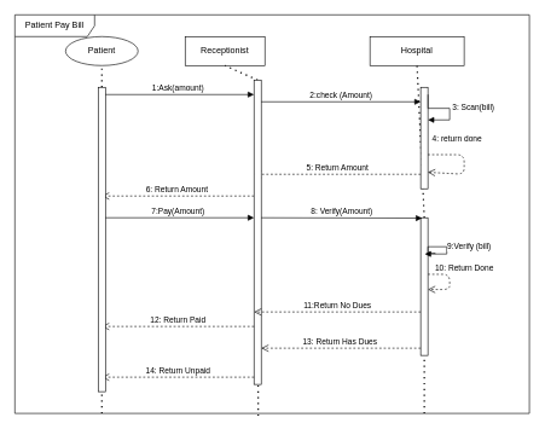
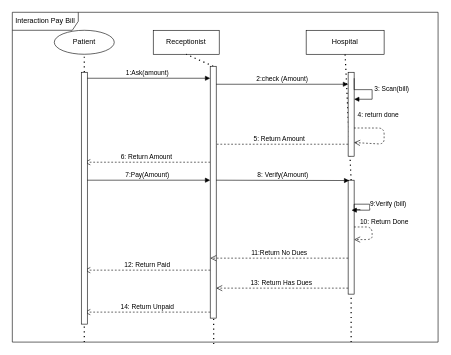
  <mxCell id="0" />
  <mxCell id="1" parent="0" />
- <mxCell id="2" value="Patient Pay Bill" style="shape=umlFrame;whiteSpace=wrap;html=1;width=110;height=30;" parent="1" vertex="1"><mxGeometry x="20" y="20" width="710" height="550" as="geometry" /></mxCell>
+ <mxCell id="2" value="Interaction Pay Bill" style="shape=umlFrame;whiteSpace=wrap;html=1;width=110;height=30;" parent="1" vertex="1"><mxGeometry x="20" y="20" width="710" height="550" as="geometry" /></mxCell>
  <mxCell id="3" value="Patient" style="ellipse;whiteSpace=wrap;html=1;" parent="1" vertex="1"><mxGeometry x="90" y="50" width="100" height="40" as="geometry" /></mxCell>
  <mxCell id="4" value="Receptionist" style="rounded=0;whiteSpace=wrap;html=1;" parent="1" vertex="1"><mxGeometry x="255" y="50" width="110" height="40" as="geometry" /></mxCell>
  <mxCell id="5" value="Hospital" style="rounded=0;whiteSpace=wrap;html=1;" parent="1" vertex="1"><mxGeometry x="510" y="50" width="130" height="40" as="geometry" /></mxCell>
  <mxCell id="6" value="" style="endArrow=none;dashed=1;html=1;dashPattern=1 3;strokeWidth=2;entryX=0.5;entryY=1;entryDx=0;entryDy=0;" parent="1" target="3" edge="1" source="29"><mxGeometry width="50" height="50" relative="1" as="geometry"><mxPoint x="140" y="570" as="sourcePoint" /><mxPoint x="440" y="370" as="targetPoint" /></mxGeometry></mxCell>
  <mxCell id="7" value="" style="endArrow=none;dashed=1;html=1;dashPattern=1 3;strokeWidth=2;entryX=0.5;entryY=1;entryDx=0;entryDy=0;" parent="1" target="4" edge="1"><mxGeometry width="50" height="50" relative="1" as="geometry"><mxPoint x="355" y="110" as="sourcePoint" /><mxPoint x="390" y="90" as="targetPoint" /></mxGeometry></mxCell>
  <mxCell id="8" value="" style="endArrow=none;dashed=1;html=1;dashPattern=1 3;strokeWidth=2;entryX=0.5;entryY=1;entryDx=0;entryDy=0;" parent="1" target="5" edge="1"><mxGeometry width="50" height="50" relative="1" as="geometry"><mxPoint x="585" y="300" as="sourcePoint" /><mxPoint x="600" y="90" as="targetPoint" /></mxGeometry></mxCell>
  <mxCell id="9" value="" style="edgeStyle=orthogonalEdgeStyle;rounded=0;orthogonalLoop=1;jettySize=auto;html=1;" edge="1" parent="1" target="16"><mxGeometry relative="1" as="geometry"><mxPoint x="355" y="160" as="sourcePoint" /></mxGeometry></mxCell>
  <mxCell id="10" value="" style="endArrow=none;dashed=1;html=1;dashPattern=1 3;strokeWidth=2;entryX=0.5;entryY=1;entryDx=0;entryDy=0;exitX=0.473;exitY=1.006;exitDx=0;exitDy=0;exitPerimeter=0;" parent="1" source="2" edge="1"><mxGeometry width="50" height="50" relative="1" as="geometry"><mxPoint x="355" y="480" as="sourcePoint" /><mxPoint x="355" y="160" as="targetPoint" /></mxGeometry></mxCell>
  <mxCell id="11" value="" style="html=1;points=[];perimeter=orthogonalPerimeter;rounded=0;" parent="1" vertex="1"><mxGeometry x="580" y="120" width="10" height="140" as="geometry" /></mxCell>
  <mxCell id="12" value="3: Scan(bill)" style="edgeStyle=orthogonalEdgeStyle;html=1;align=left;spacingLeft=2;endArrow=block;rounded=0;exitX=1.01;exitY=0.071;exitDx=0;exitDy=0;exitPerimeter=0;" parent="1" source="11" target="11" edge="1"><mxGeometry x="-0.145" y="-8" relative="1" as="geometry"><mxPoint x="580" y="140" as="sourcePoint" /><Array as="points"><mxPoint x="590" y="149" /><mxPoint x="620" y="149" /><mxPoint x="620" y="165" /></Array><mxPoint x="8" y="-9" as="offset" /><mxPoint x="595" y="160" as="targetPoint" /></mxGeometry></mxCell>
  <mxCell id="13" value="4: return done" style="html=1;verticalAlign=bottom;endArrow=open;dashed=1;endSize=8;exitX=0.985;exitY=0.664;exitDx=0;exitDy=0;exitPerimeter=0;entryX=0.985;entryY=0.837;entryDx=0;entryDy=0;entryPerimeter=0;jumpStyle=sharp;shadow=0;sketch=0;" parent="1" source="11" target="11" edge="1"><mxGeometry x="-0.37" y="13" relative="1" as="geometry"><mxPoint x="680" y="240" as="sourcePoint" /><mxPoint x="600" y="240" as="targetPoint" /><Array as="points"><mxPoint x="640" y="213" /><mxPoint x="640" y="240" /></Array><mxPoint as="offset" /></mxGeometry></mxCell>
  <mxCell id="14" value="5: Return Amount" style="html=1;verticalAlign=bottom;endArrow=open;dashed=1;endSize=8;" parent="1" source="11" edge="1"><mxGeometry relative="1" as="geometry"><mxPoint x="630" y="240" as="sourcePoint" /><mxPoint x="350" y="240" as="targetPoint" /></mxGeometry></mxCell>
  <mxCell id="15" value="6: Return Amount&amp;nbsp;" style="html=1;verticalAlign=bottom;endArrow=open;dashed=1;endSize=8;" parent="1" edge="1"><mxGeometry relative="1" as="geometry"><mxPoint x="350" y="270" as="sourcePoint" /><mxPoint x="140" y="270" as="targetPoint" /></mxGeometry></mxCell>
  <mxCell id="16" value="" style="html=1;points=[];perimeter=orthogonalPerimeter;rounded=0;glass=0;" parent="1" vertex="1"><mxGeometry x="350" y="110" width="10" height="420" as="geometry" /></mxCell>
  <mxCell id="17" value="" style="html=1;points=[];perimeter=orthogonalPerimeter;rounded=0;glass=0;sketch=0;shadow=0;" parent="1" vertex="1"><mxGeometry x="580" y="300" width="10" height="190" as="geometry" /></mxCell>
  <mxCell id="18" value="" style="endArrow=none;dashed=1;html=1;dashPattern=1 3;strokeWidth=2;entryX=0.5;entryY=1;entryDx=0;entryDy=0;" parent="1" target="17" edge="1"><mxGeometry width="50" height="50" relative="1" as="geometry"><mxPoint x="585" y="570" as="sourcePoint" /><mxPoint x="585" y="90" as="targetPoint" /></mxGeometry></mxCell>
  <mxCell id="19" value="1:Ask(amount)" style="html=1;verticalAlign=bottom;endArrow=block;shadow=0;" parent="1" edge="1"><mxGeometry width="80" relative="1" as="geometry"><mxPoint x="140" y="130" as="sourcePoint" /><mxPoint x="350" y="130" as="targetPoint" /></mxGeometry></mxCell>
  <mxCell id="20" value="2:check (Amount)" style="html=1;verticalAlign=bottom;endArrow=block;shadow=0;" parent="1" target="11" edge="1"><mxGeometry width="80" relative="1" as="geometry"><mxPoint x="360" y="140" as="sourcePoint" /><mxPoint x="440" y="140" as="targetPoint" /></mxGeometry></mxCell>
  <mxCell id="21" value="7:Pay(Amount)" style="html=1;verticalAlign=bottom;endArrow=block;shadow=0;" parent="1" target="16" edge="1"><mxGeometry width="80" relative="1" as="geometry"><mxPoint x="140" y="300" as="sourcePoint" /><mxPoint x="220" y="300" as="targetPoint" /></mxGeometry></mxCell>
  <mxCell id="22" value="8: Verify(Amount)" style="html=1;verticalAlign=bottom;endArrow=block;shadow=0;entryX=0.185;entryY=0.003;entryDx=0;entryDy=0;entryPerimeter=0;" parent="1" target="17" edge="1"><mxGeometry width="80" relative="1" as="geometry"><mxPoint x="360" y="300" as="sourcePoint" /><mxPoint x="440" y="300" as="targetPoint" /></mxGeometry></mxCell>
  <mxCell id="23" value="9:Verify (bill)" style="edgeStyle=orthogonalEdgeStyle;html=1;align=left;spacingLeft=2;endArrow=block;rounded=0;entryX=1;entryY=0;shadow=0;" parent="1" edge="1"><mxGeometry relative="1" as="geometry"><mxPoint x="600" y="350" as="sourcePoint" /><Array as="points"><mxPoint x="590" y="349" /><mxPoint x="590" y="340" /><mxPoint x="616" y="340" /><mxPoint x="616" y="350" /></Array><mxPoint x="585.71" y="350" as="targetPoint" /></mxGeometry></mxCell>
  <mxCell id="24" value="10: Return Done" style="html=1;verticalAlign=bottom;endArrow=open;dashed=1;endSize=8;shadow=0;" parent="1" source="17" edge="1"><mxGeometry x="-0.255" y="20" relative="1" as="geometry"><mxPoint x="670" y="399" as="sourcePoint" /><mxPoint x="590" y="399" as="targetPoint" /><Array as="points"><mxPoint x="620" y="378" /><mxPoint x="620" y="399" /></Array><mxPoint as="offset" /></mxGeometry></mxCell>
  <mxCell id="25" value="11:Return No Dues" style="html=1;verticalAlign=bottom;endArrow=open;dashed=1;endSize=8;shadow=0;" parent="1" edge="1"><mxGeometry relative="1" as="geometry"><mxPoint x="580" y="430" as="sourcePoint" /><mxPoint x="350" y="430" as="targetPoint" /></mxGeometry></mxCell>
  <mxCell id="26" value="12: Return Paid" style="html=1;verticalAlign=bottom;endArrow=open;dashed=1;endSize=8;shadow=0;" parent="1" edge="1"><mxGeometry relative="1" as="geometry"><mxPoint x="350" y="450" as="sourcePoint" /><mxPoint x="140" y="450" as="targetPoint" /></mxGeometry></mxCell>
  <mxCell id="27" value="13: Return Has Dues&amp;nbsp;" style="html=1;verticalAlign=bottom;endArrow=open;dashed=1;endSize=8;shadow=0;" parent="1" edge="1"><mxGeometry relative="1" as="geometry"><mxPoint x="580" y="480" as="sourcePoint" /><mxPoint x="360" y="480" as="targetPoint" /></mxGeometry></mxCell>
  <mxCell id="28" value="14: Return Unpaid" style="html=1;verticalAlign=bottom;endArrow=open;dashed=1;endSize=8;shadow=0;" parent="1" edge="1"><mxGeometry relative="1" as="geometry"><mxPoint x="350" y="520" as="sourcePoint" /><mxPoint x="140" y="520" as="targetPoint" /></mxGeometry></mxCell>
  <mxCell id="29" value="" style="html=1;points=[];perimeter=orthogonalPerimeter;" vertex="1" parent="1"><mxGeometry x="135" y="120" width="10" height="420" as="geometry" /></mxCell>
  <mxCell id="30" value="" style="endArrow=none;dashed=1;html=1;dashPattern=1 3;strokeWidth=2;entryX=0.5;entryY=1;entryDx=0;entryDy=0;" edge="1" parent="1" target="29"><mxGeometry width="50" height="50" relative="1" as="geometry"><mxPoint x="140" y="570" as="sourcePoint" /><mxPoint x="140" y="90" as="targetPoint" /></mxGeometry></mxCell>
